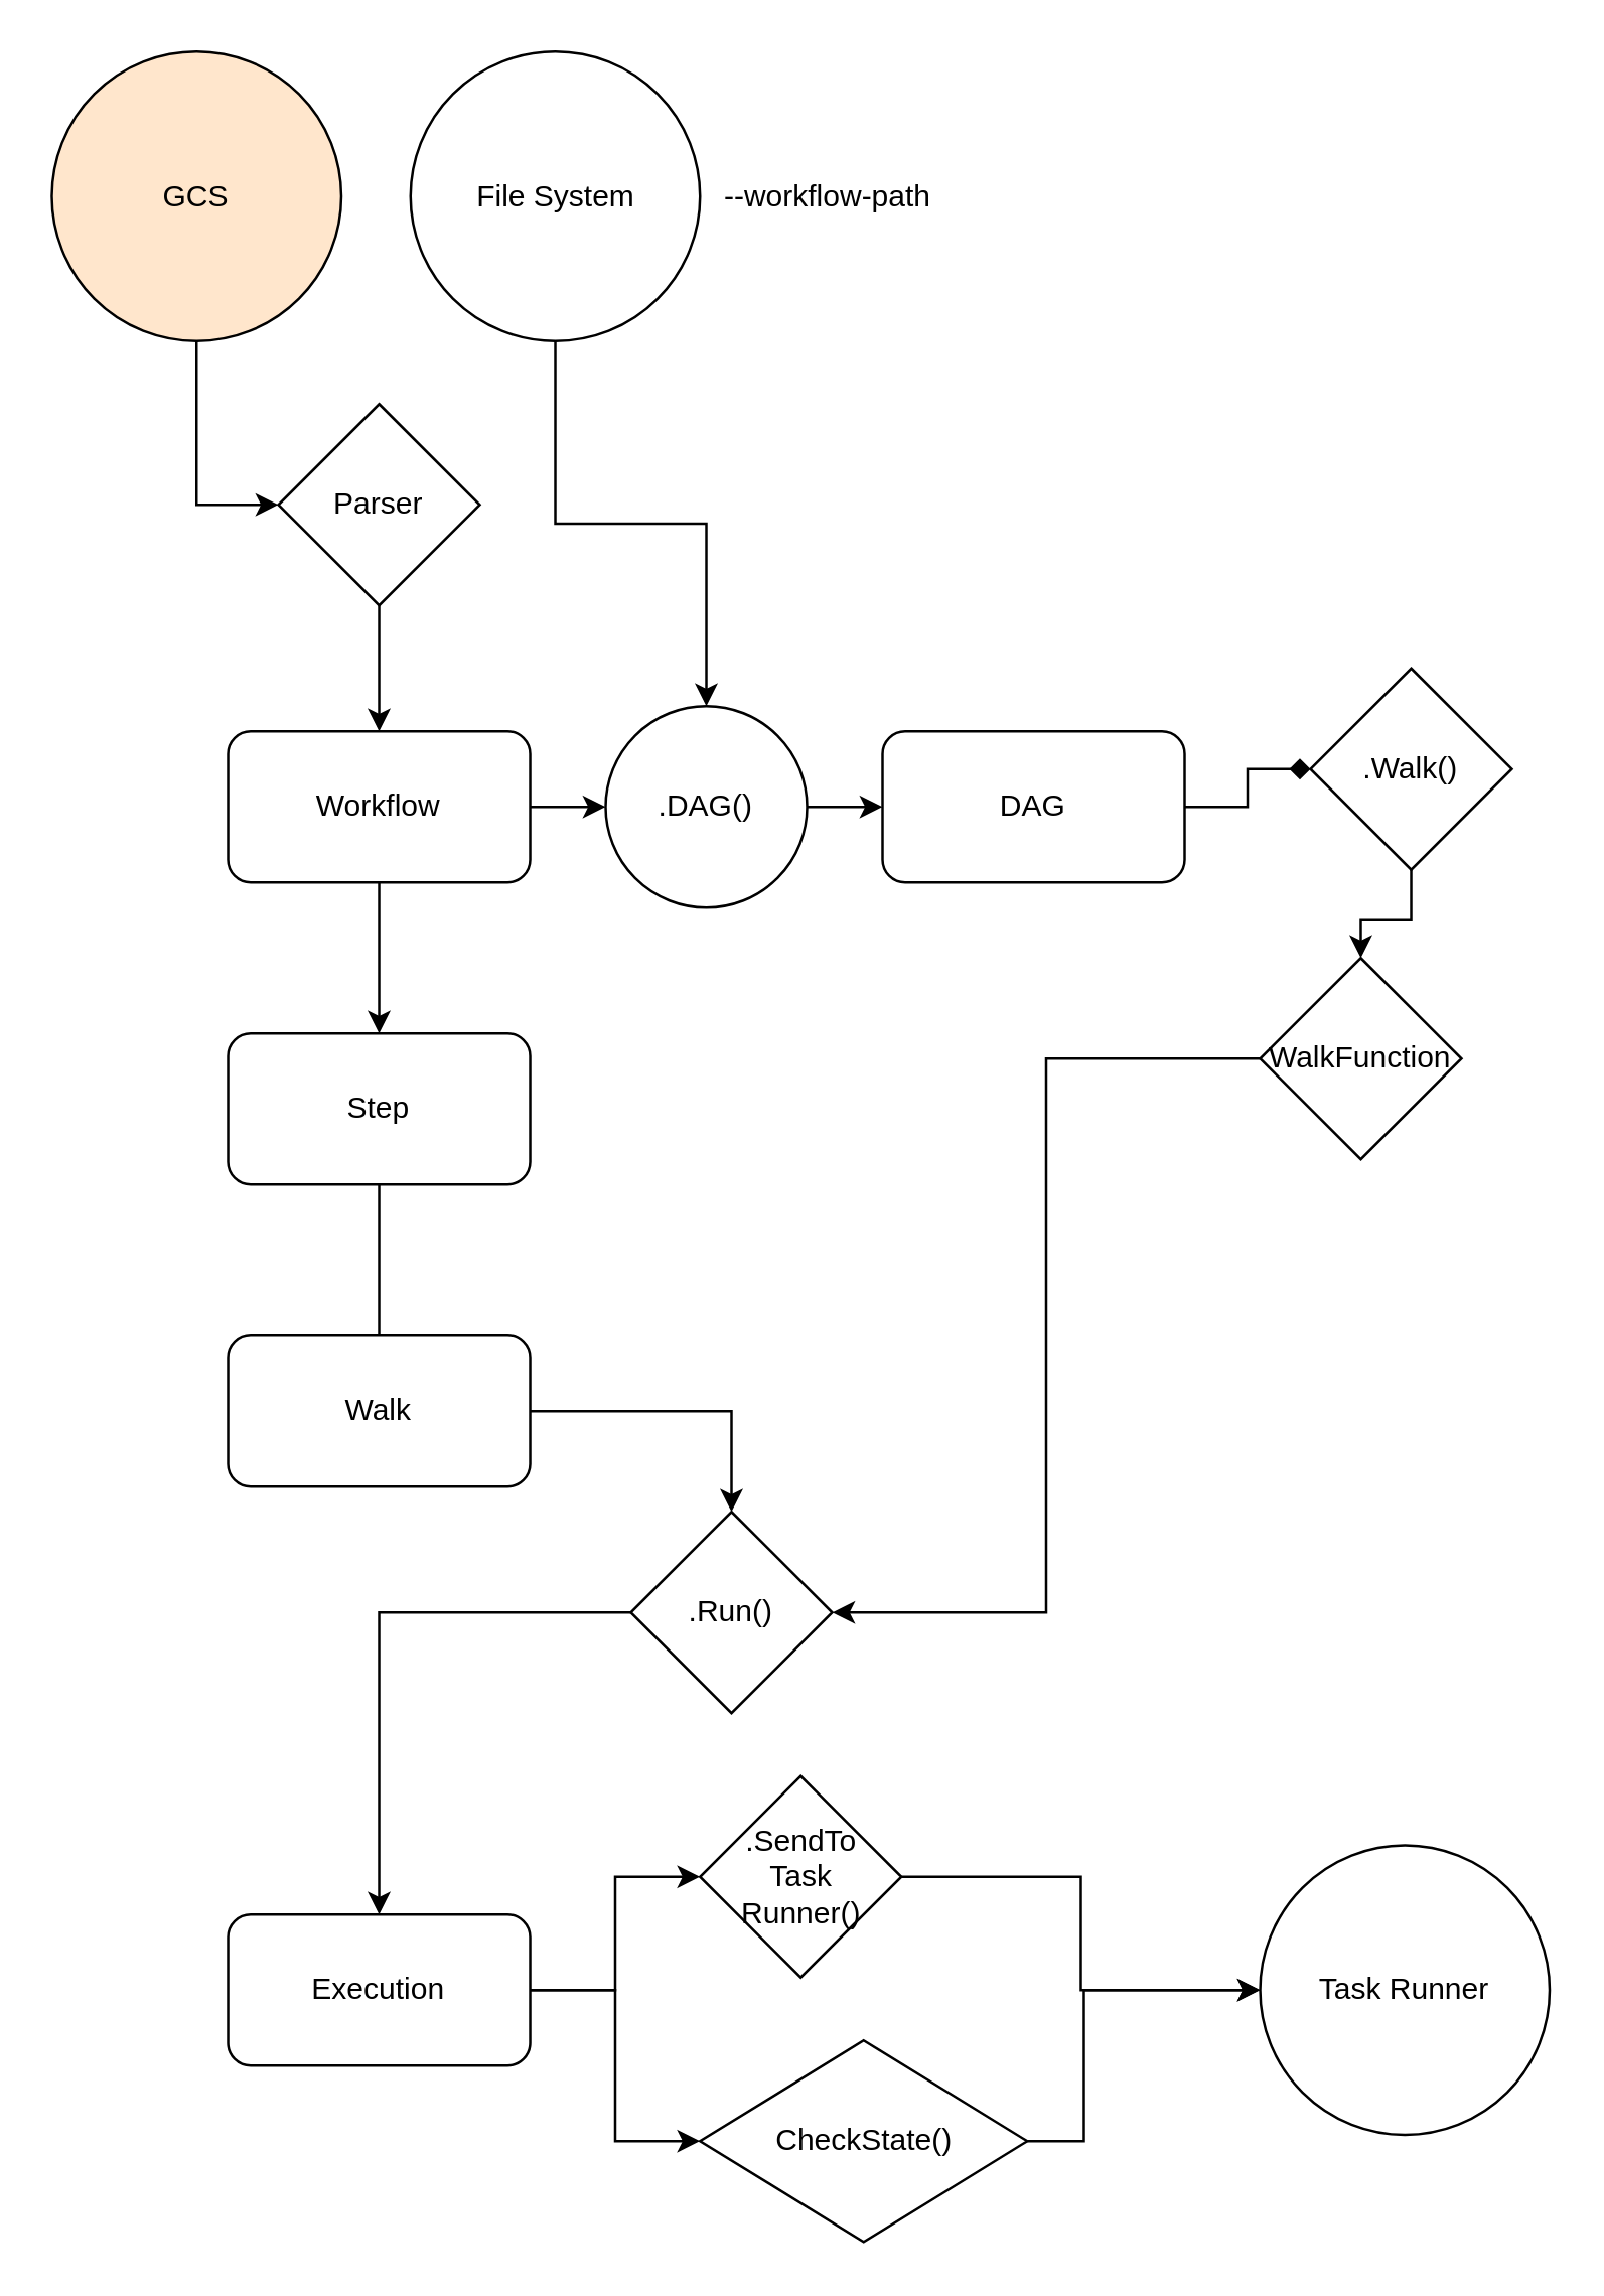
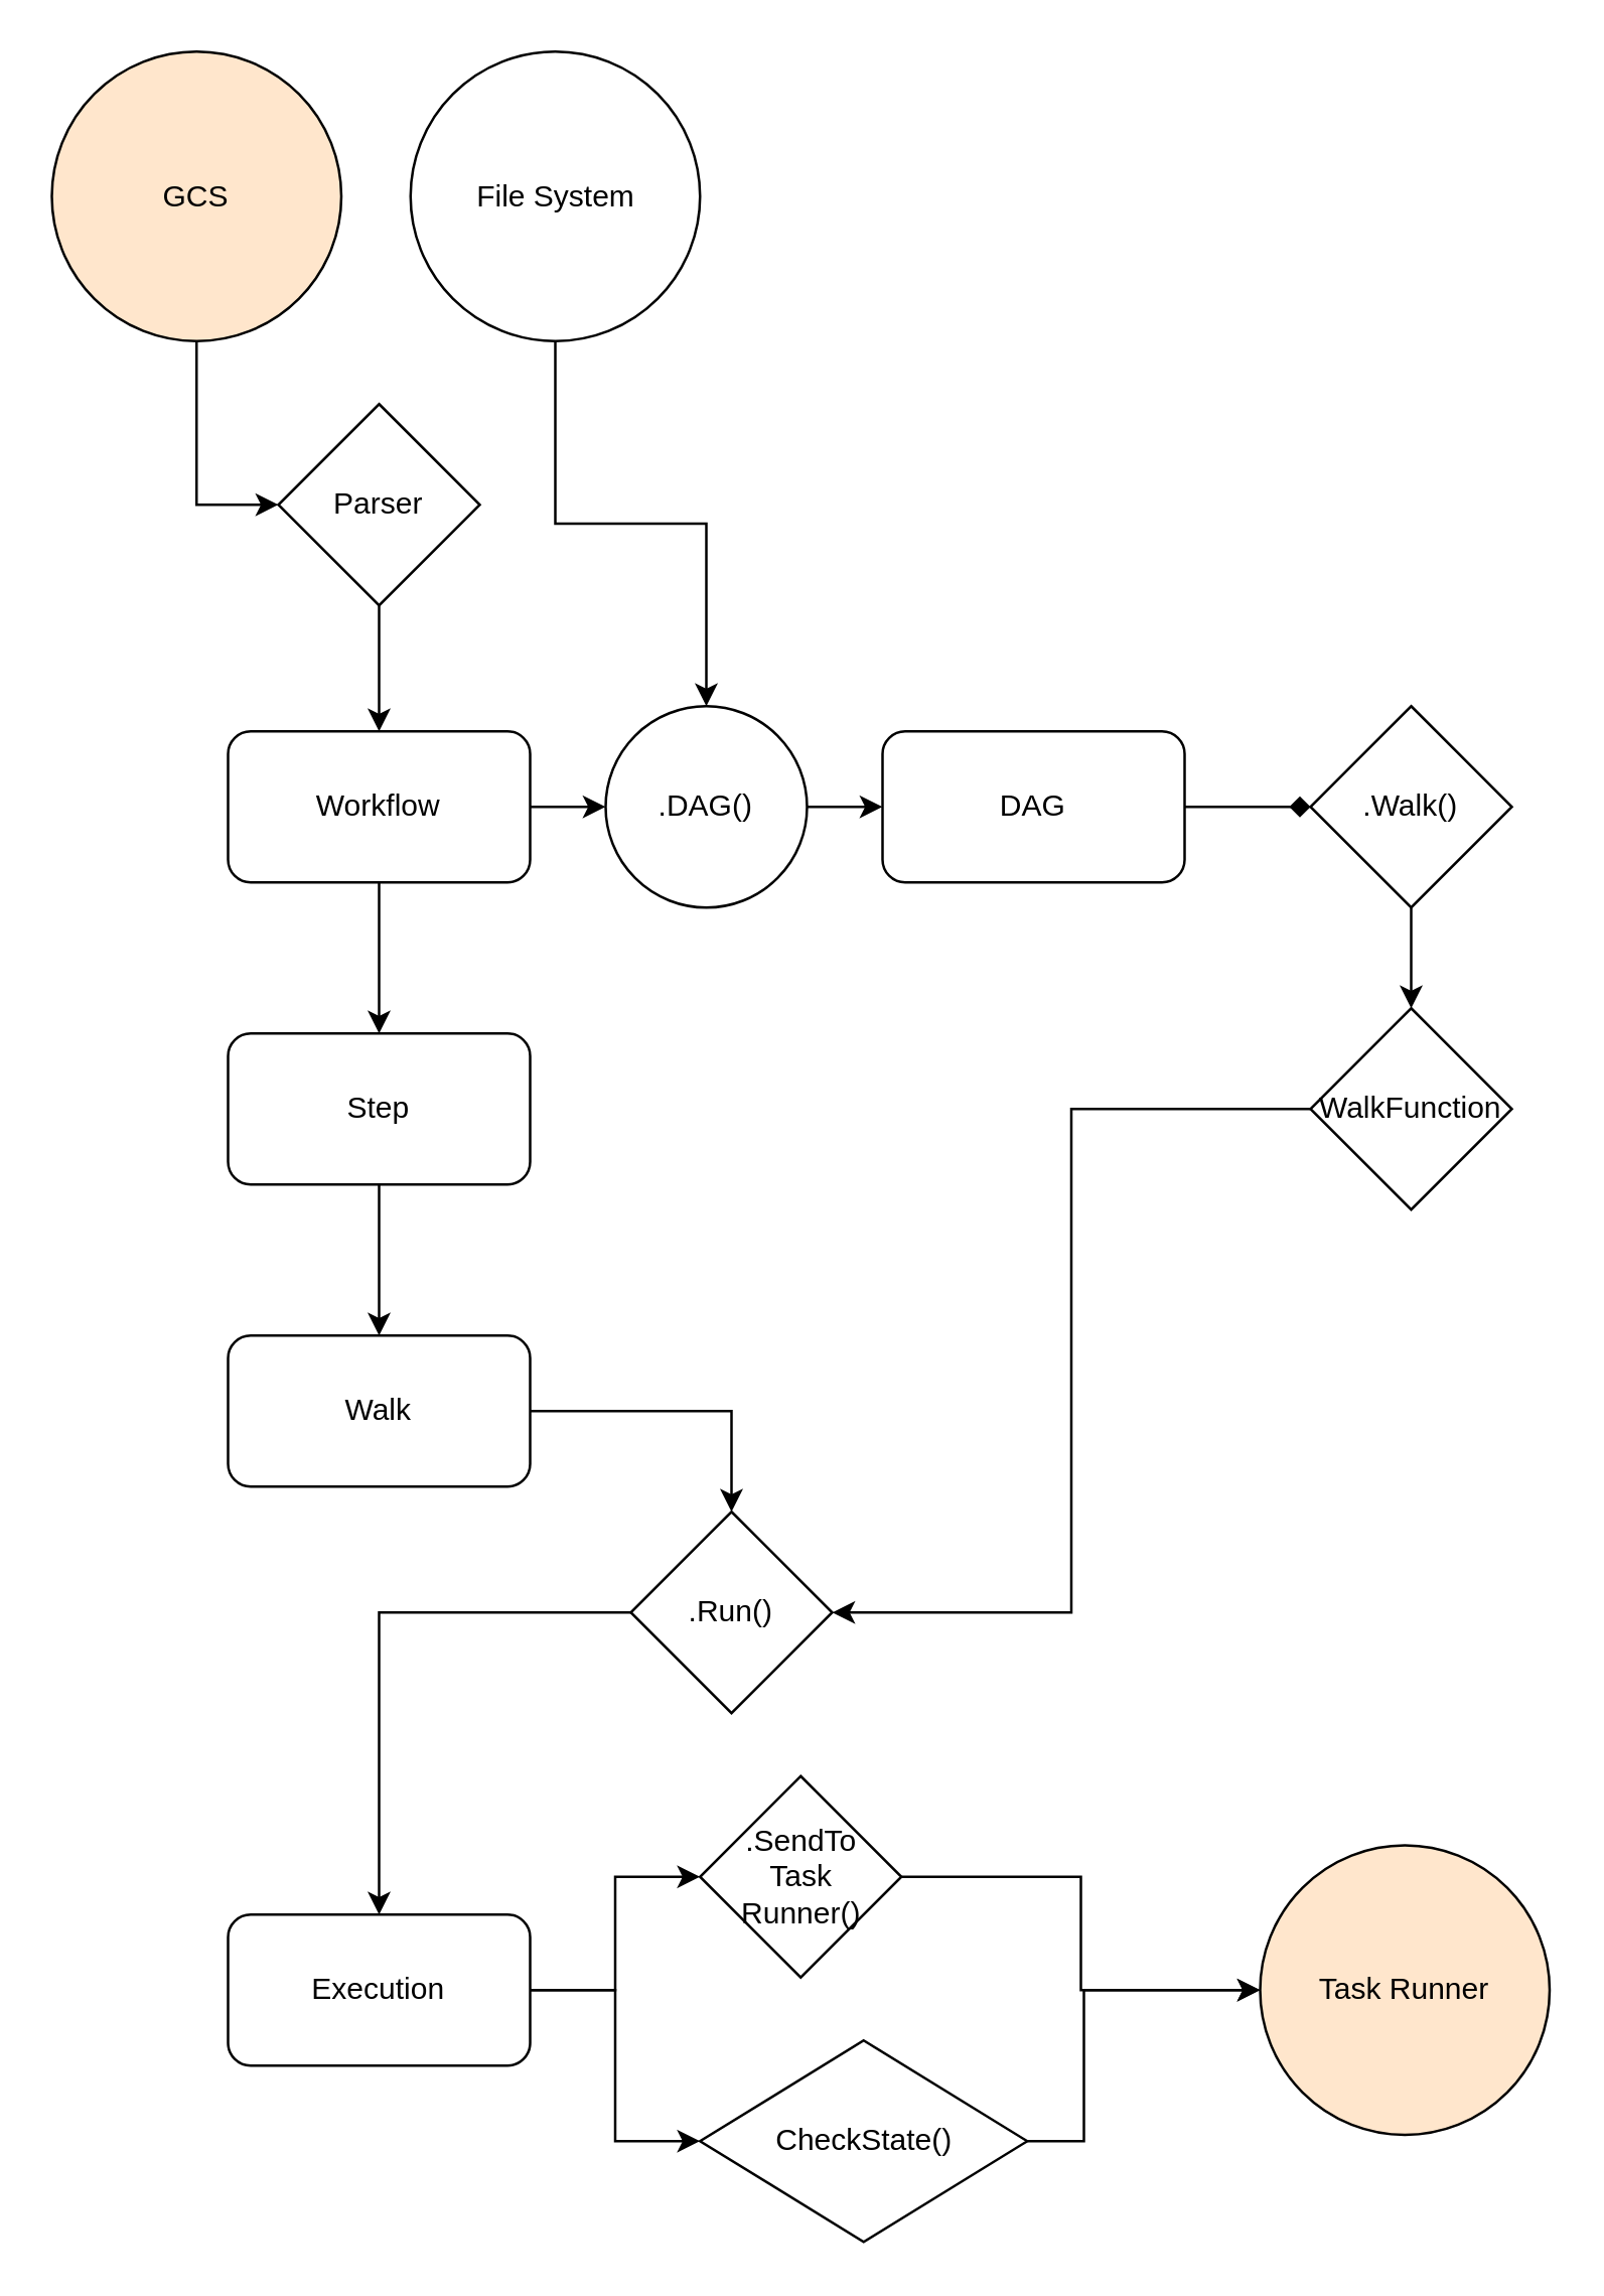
  <mxCell id="0" />
  <mxCell id="1" parent="0" />
  <mxCell id="2" style="edgeStyle=orthogonalEdgeStyle;rounded=0;orthogonalLoop=1;jettySize=auto;html=1;" parent="1" edge="1"><mxGeometry relative="1" as="geometry"><mxPoint x="345" y="113" as="sourcePoint" /></mxGeometry></mxCell>
  <mxCell id="3" style="edgeStyle=orthogonalEdgeStyle;rounded=0;orthogonalLoop=1;jettySize=auto;html=1;" parent="1" edge="1"><mxGeometry relative="1" as="geometry"><mxPoint x="520" y="113" as="sourcePoint" /></mxGeometry></mxCell>
  <mxCell id="4" style="edgeStyle=orthogonalEdgeStyle;rounded=0;orthogonalLoop=1;jettySize=auto;html=1;entryX=0.5;entryY=1;entryDx=0;entryDy=0;entryPerimeter=0;" parent="1" edge="1"><mxGeometry relative="1" as="geometry"><mxPoint x="90" y="113" as="sourcePoint" /></mxGeometry></mxCell>
  <mxCell id="5" style="edgeStyle=orthogonalEdgeStyle;rounded=0;orthogonalLoop=1;jettySize=auto;html=1;" edge="1" parent="1" source="7" target="11"><mxGeometry relative="1" as="geometry" /></mxCell>
  <mxCell id="6" style="edgeStyle=orthogonalEdgeStyle;rounded=0;orthogonalLoop=1;jettySize=auto;html=1;entryX=0;entryY=0.5;entryDx=0;entryDy=0;" edge="1" parent="1" source="7" target="22"><mxGeometry relative="1" as="geometry" /></mxCell>
  <mxCell id="7" value="Workflow" style="rounded=1;whiteSpace=wrap;html=1;" vertex="1" parent="1"><mxGeometry x="90" y="290" width="120" height="60" as="geometry" /></mxCell>
  <mxCell id="8" style="edgeStyle=orthogonalEdgeStyle;rounded=0;orthogonalLoop=1;jettySize=auto;html=1;entryX=0;entryY=0.5;entryDx=0;entryDy=0;endArrow=diamond;" edge="1" parent="1" source="9" target="24"><mxGeometry relative="1" as="geometry" /></mxCell>
  <mxCell id="9" value="DAG" style="rounded=1;whiteSpace=wrap;html=1;" vertex="1" parent="1"><mxGeometry x="350" y="290" width="120" height="60" as="geometry" /></mxCell>
- <mxCell id="10" style="edgeStyle=orthogonalEdgeStyle;rounded=0;orthogonalLoop=1;jettySize=auto;html=1;entryX=0.5;entryY=0;entryDx=0;entryDy=0;endArrow=none;" edge="1" parent="1" source="11" target="13"><mxGeometry relative="1" as="geometry" /></mxCell>
+ <mxCell id="10" style="edgeStyle=orthogonalEdgeStyle;rounded=0;orthogonalLoop=1;jettySize=auto;html=1;entryX=0.5;entryY=0;entryDx=0;entryDy=0;" edge="1" parent="1" source="11" target="13"><mxGeometry relative="1" as="geometry" /></mxCell>
  <mxCell id="11" value="Step" style="rounded=1;whiteSpace=wrap;html=1;" vertex="1" parent="1"><mxGeometry x="90" y="410" width="120" height="60" as="geometry" /></mxCell>
  <mxCell id="12" style="edgeStyle=orthogonalEdgeStyle;rounded=0;orthogonalLoop=1;jettySize=auto;html=1;entryX=0.5;entryY=0;entryDx=0;entryDy=0;" edge="1" parent="1" source="13" target="28"><mxGeometry relative="1" as="geometry" /></mxCell>
  <mxCell id="13" value="Walk" style="rounded=1;whiteSpace=wrap;html=1;" vertex="1" parent="1"><mxGeometry x="90" y="530" width="120" height="60" as="geometry" /></mxCell>
- <mxCell id="14" value="Task Runner" style="ellipse;whiteSpace=wrap;html=1;aspect=fixed;" vertex="1" parent="1"><mxGeometry x="500" y="732.5" width="115" height="115" as="geometry" /></mxCell>
+ <mxCell id="14" value="Task Runner" style="ellipse;whiteSpace=wrap;html=1;aspect=fixed;fillColor=#ffe6cc;" vertex="1" parent="1"><mxGeometry x="500" y="732.5" width="115" height="115" as="geometry" /></mxCell>
  <mxCell id="15" style="edgeStyle=orthogonalEdgeStyle;rounded=0;orthogonalLoop=1;jettySize=auto;html=1;entryX=0;entryY=0.5;entryDx=0;entryDy=0;" edge="1" parent="1" source="16" target="20"><mxGeometry relative="1" as="geometry" /></mxCell>
  <mxCell id="16" value="GCS" style="ellipse;whiteSpace=wrap;html=1;aspect=fixed;fillColor=#ffe6cc;" vertex="1" parent="1"><mxGeometry x="20" y="20" width="115" height="115" as="geometry" /></mxCell>
  <mxCell id="17" style="edgeStyle=orthogonalEdgeStyle;rounded=0;orthogonalLoop=1;jettySize=auto;html=1;" edge="1" parent="1" source="18" target="22"><mxGeometry relative="1" as="geometry" /></mxCell>
  <mxCell id="18" value="File System" style="ellipse;whiteSpace=wrap;html=1;aspect=fixed;" vertex="1" parent="1"><mxGeometry x="162.5" y="20" width="115" height="115" as="geometry" /></mxCell>
  <mxCell id="19" style="edgeStyle=orthogonalEdgeStyle;rounded=0;orthogonalLoop=1;jettySize=auto;html=1;" edge="1" parent="1" source="20" target="7"><mxGeometry relative="1" as="geometry" /></mxCell>
  <mxCell id="20" value="Parser" style="rhombus;whiteSpace=wrap;html=1;" vertex="1" parent="1"><mxGeometry x="110" y="160" width="80" height="80" as="geometry" /></mxCell>
  <mxCell id="21" style="edgeStyle=orthogonalEdgeStyle;rounded=0;orthogonalLoop=1;jettySize=auto;html=1;entryX=0;entryY=0.5;entryDx=0;entryDy=0;" edge="1" parent="1" source="22" target="9"><mxGeometry relative="1" as="geometry" /></mxCell>
  <mxCell id="22" value=".DAG()" style="ellipse;whiteSpace=wrap;html=1;" vertex="1" parent="1"><mxGeometry x="240" y="280" width="80" height="80" as="geometry" /></mxCell>
  <mxCell id="23" style="edgeStyle=orthogonalEdgeStyle;rounded=0;orthogonalLoop=1;jettySize=auto;html=1;entryX=0.5;entryY=0;entryDx=0;entryDy=0;" edge="1" parent="1" source="24" target="26"><mxGeometry relative="1" as="geometry" /></mxCell>
- <mxCell id="24" value=".Walk()" style="rhombus;whiteSpace=wrap;html=1;" vertex="1" parent="1"><mxGeometry x="520" y="265" width="80" height="80" as="geometry" /></mxCell>
+ <mxCell id="24" value=".Walk()" style="rhombus;whiteSpace=wrap;html=1;" vertex="1" parent="1"><mxGeometry x="520" y="280" width="80" height="80" as="geometry" /></mxCell>
  <mxCell id="25" style="edgeStyle=orthogonalEdgeStyle;rounded=0;orthogonalLoop=1;jettySize=auto;html=1;entryX=1;entryY=0.5;entryDx=0;entryDy=0;" edge="1" parent="1" source="26" target="28"><mxGeometry relative="1" as="geometry" /></mxCell>
- <mxCell id="26" value="WalkFunction" style="rhombus;whiteSpace=wrap;html=1;" vertex="1" parent="1"><mxGeometry x="500" y="380" width="80" height="80" as="geometry" /></mxCell>
+ <mxCell id="26" value="WalkFunction" style="rhombus;whiteSpace=wrap;html=1;" vertex="1" parent="1"><mxGeometry x="520" y="400" width="80" height="80" as="geometry" /></mxCell>
  <mxCell id="27" style="edgeStyle=orthogonalEdgeStyle;rounded=0;orthogonalLoop=1;jettySize=auto;html=1;entryX=0.5;entryY=0;entryDx=0;entryDy=0;" edge="1" parent="1" source="28" target="31"><mxGeometry relative="1" as="geometry" /></mxCell>
  <mxCell id="28" value=".Run()" style="rhombus;whiteSpace=wrap;html=1;" vertex="1" parent="1"><mxGeometry x="250" y="600" width="80" height="80" as="geometry" /></mxCell>
  <mxCell id="29" style="edgeStyle=orthogonalEdgeStyle;rounded=0;orthogonalLoop=1;jettySize=auto;html=1;entryX=0;entryY=0.5;entryDx=0;entryDy=0;" edge="1" parent="1" source="31" target="33"><mxGeometry relative="1" as="geometry" /></mxCell>
  <mxCell id="30" style="edgeStyle=orthogonalEdgeStyle;rounded=0;orthogonalLoop=1;jettySize=auto;html=1;entryX=0;entryY=0.5;entryDx=0;entryDy=0;" edge="1" parent="1" source="31" target="35"><mxGeometry relative="1" as="geometry" /></mxCell>
  <mxCell id="31" value="Execution" style="rounded=1;whiteSpace=wrap;html=1;" vertex="1" parent="1"><mxGeometry x="90" y="760" width="120" height="60" as="geometry" /></mxCell>
  <mxCell id="32" style="edgeStyle=orthogonalEdgeStyle;rounded=0;orthogonalLoop=1;jettySize=auto;html=1;entryX=0;entryY=0.5;entryDx=0;entryDy=0;" edge="1" parent="1" source="33" target="14"><mxGeometry relative="1" as="geometry" /></mxCell>
  <mxCell id="33" value=".SendTo&lt;br&gt;Task&lt;br&gt;Runner()" style="rhombus;whiteSpace=wrap;html=1;" vertex="1" parent="1"><mxGeometry x="277.5" y="705" width="80" height="80" as="geometry" /></mxCell>
  <mxCell id="34" style="edgeStyle=orthogonalEdgeStyle;rounded=0;orthogonalLoop=1;jettySize=auto;html=1;exitX=1;exitY=0.5;exitDx=0;exitDy=0;entryX=0;entryY=0.5;entryDx=0;entryDy=0;" edge="1" parent="1" source="35" target="14"><mxGeometry relative="1" as="geometry"><Array as="points"><mxPoint x="430" y="850" /><mxPoint x="430" y="790" /></Array></mxGeometry></mxCell>
  <mxCell id="35" value="CheckState()" style="rhombus;whiteSpace=wrap;html=1;" vertex="1" parent="1"><mxGeometry x="277.5" y="810" width="130" height="80" as="geometry" /></mxCell>
- <mxCell id="36" value="--workflow-path" style="text;html=1;align=center;verticalAlign=middle;resizable=0;points=[];autosize=1;" vertex="1" parent="1"><mxGeometry x="277.5" y="67.5" width="100" height="20" as="geometry" /></mxCell>
